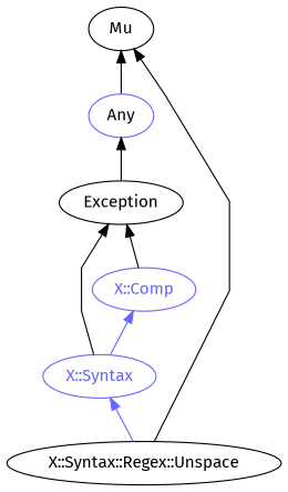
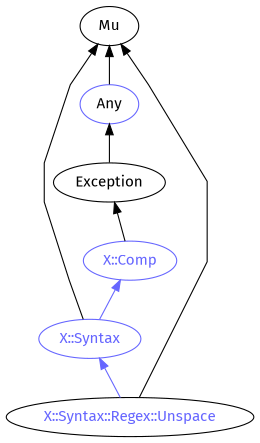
  digraph {
    bgcolor="#FFFFFF"
    fontname="Fira Sans"
    rankdir=BT
    splines=polyline
    node [color="#6666FF" fontcolor="#000000" fontname="Fira Sans"]
    edge [color="#000000" fontname="Fira Sans"]
    "X::Syntax" [fontcolor="#6666FF"]
-   "X::Syntax::Regex::Unspace" [color="#000000"]
+   "X::Syntax::Regex::Unspace" [color="#000000" fontcolor="#6666FF"]
    Mu [color="#000000"]
    Any
    Exception [color="#000000"]
    "X::Comp" [fontcolor="#6666FF"]
-   "X::Syntax" -> Exception
+   "X::Syntax" -> Mu
    "X::Syntax" -> "X::Comp" [color="#6666FF"]
    "X::Syntax::Regex::Unspace" -> "X::Syntax" [color="#6666FF"]
    "X::Syntax::Regex::Unspace" -> Mu
    Any -> Mu
    Exception -> Any
    "X::Comp" -> Exception
  }
